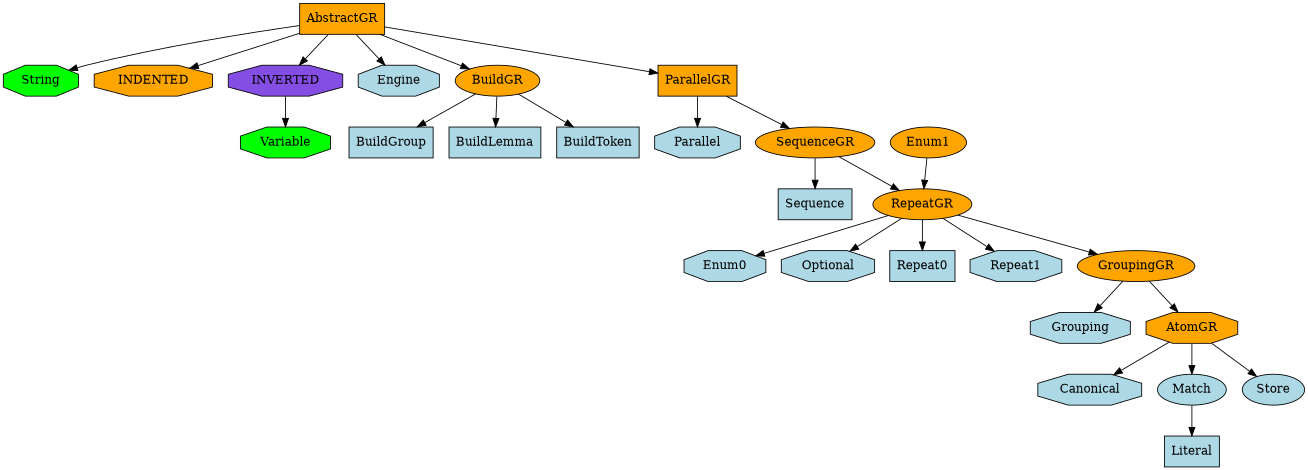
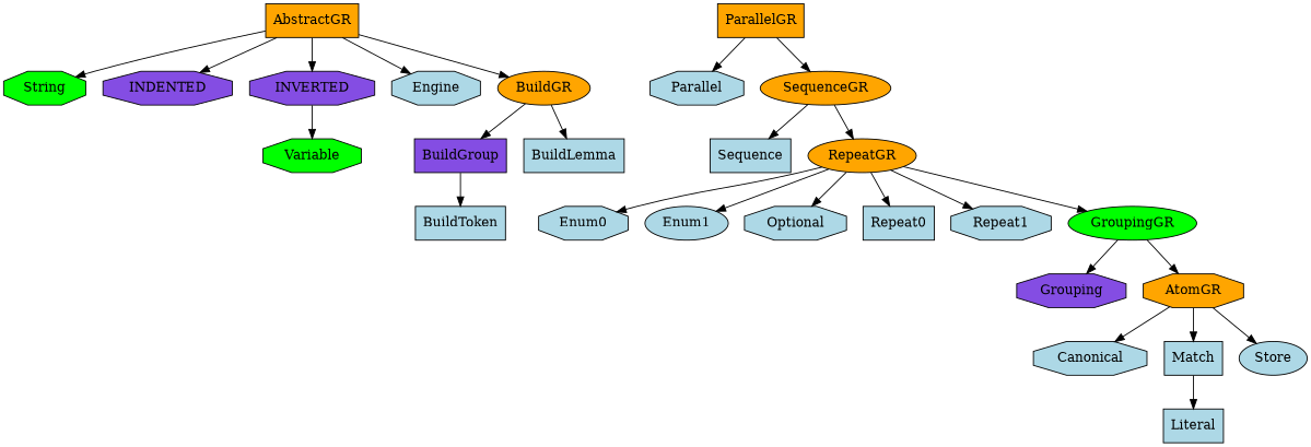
  digraph {
    node [fillcolor=lightblue shape=octagon style=filled]
    n1 [fillcolor=orange label=AbstractGR shape=box]
    n2 [fillcolor=lime label=String]
-   n3 [fillcolor=orange label=INDENTED]
+   n3 [fillcolor="#844de3" label=INDENTED]
    n4 [fillcolor="#844de3" label=INVERTED]
    n5 [label=Engine]
    n6 [fillcolor=orange label=BuildGR shape=ellipse]
    n7 [fillcolor=orange label=ParallelGR shape=box]
    n8 [fillcolor=lime label=Variable]
-   n9 [label=BuildGroup shape=box]
+   n9 [fillcolor="#844de3" label=BuildGroup shape=box]
    n10 [label=BuildLemma shape=box]
    n11 [label=BuildToken shape=box]
    n12 [label=Parallel]
    n13 [fillcolor=orange label=SequenceGR shape=ellipse]
    n14 [label=Sequence shape=box]
    n15 [fillcolor=orange label=RepeatGR shape=ellipse]
    n16 [label=Enum0]
-   n17 [fillcolor=orange label=Enum1 shape=ellipse]
+   n17 [label=Enum1 shape=ellipse]
    n18 [label=Optional]
    n19 [label=Repeat0 shape=box]
    n20 [label=Repeat1]
-   n21 [fillcolor=orange label=GroupingGR shape=ellipse]
-   n22 [label=Grouping]
+   n21 [fillcolor=lime label=GroupingGR shape=ellipse]
+   n22 [fillcolor="#844de3" label=Grouping]
    n23 [fillcolor=orange label=AtomGR]
    n24 [label=Canonical]
-   n25 [label=Match shape=ellipse]
+   n25 [label=Match shape=box]
    n26 [label=Store shape=ellipse]
    n27 [label=Literal shape=box]
    n1 -> n2
    n1 -> n3
    n1 -> n4
    n1 -> n5
    n1 -> n6
-   n1 -> n7
    n4 -> n8
    n6 -> n9
    n6 -> n10
-   n6 -> n11
+   n9 -> n11
    n7 -> n12
    n7 -> n13
    n13 -> n14
    n13 -> n15
    n15 -> n16
-   n17 -> n15
+   n15 -> n17
    n15 -> n18
    n15 -> n19
    n15 -> n20
    n15 -> n21
    n21 -> n22
    n21 -> n23
    n23 -> n24
    n23 -> n25
    n23 -> n26
    n25 -> n27
  }
